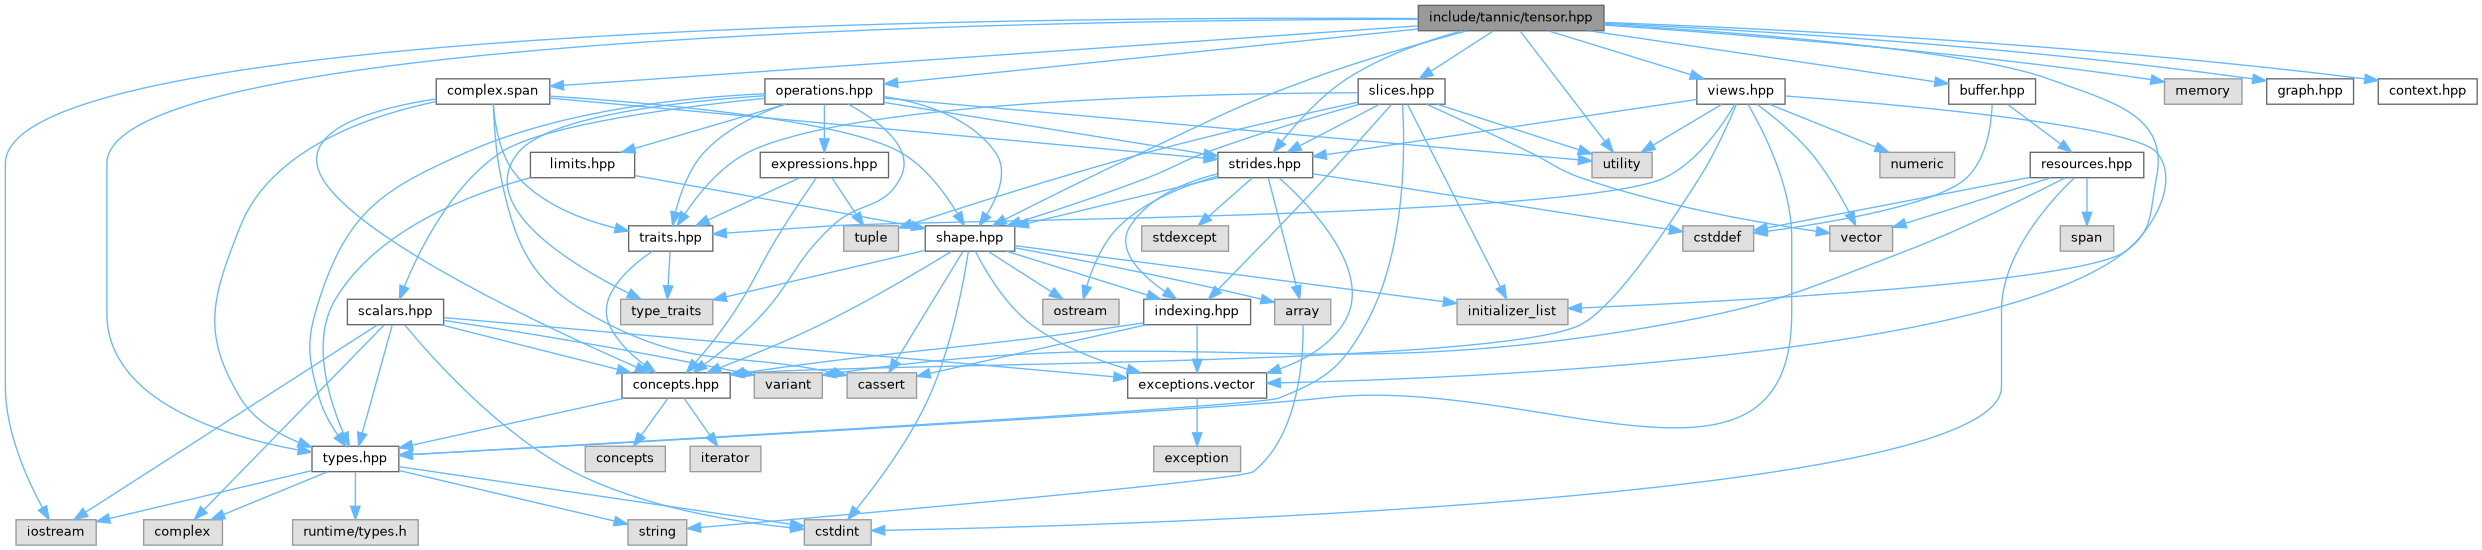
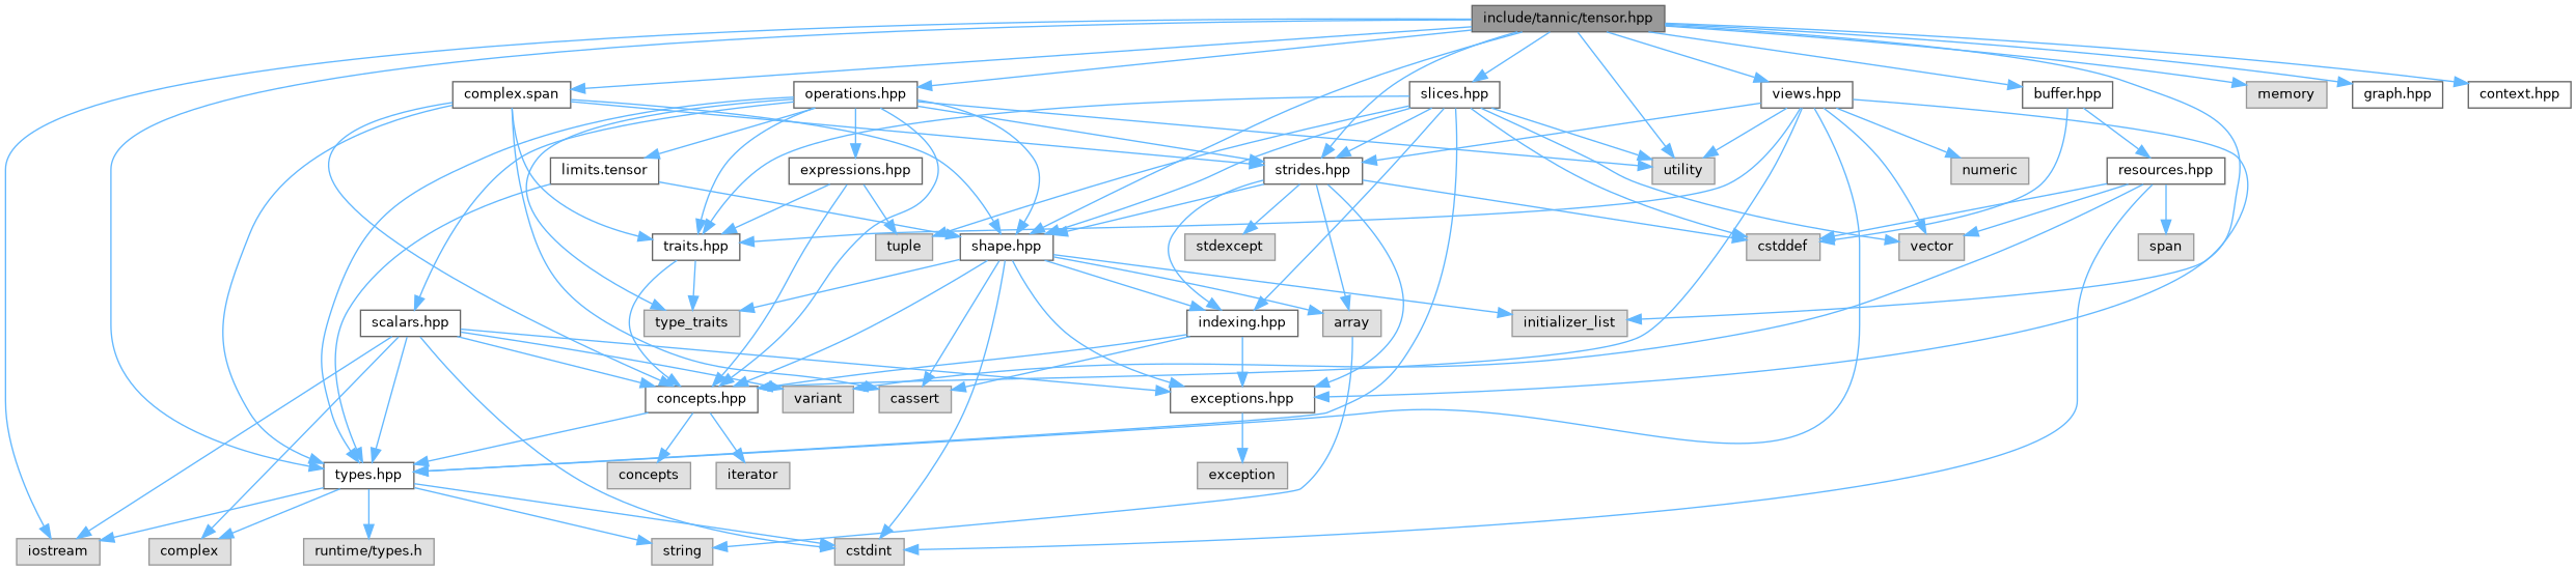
  digraph {
    node [color=grey60 fillcolor="#E0E0E0" fontname=Helvetica fontsize=10 shape=box style=filled]
    edge [color=steelblue1 fontname=Helvetica fontsize=10 labelfontname=Helvetica labelfontsize=10 style=solid]
    n1 [color=gray40 fillcolor=grey60 fontcolor=black height=0.2 label="include/tannic/tensor.hpp" width=0.4]
    n2 [height=0.2 label=iostream width=0.4]
    n3 [height=0.2 label=memory width=0.4]
    n4 [height=0.2 label=utility width=0.4]
    n5 [height=0.2 label=initializer_list width=0.4]
    n6 [color=grey40 fillcolor=white height=0.2 label="types.hpp" width=0.4]
    n7 [color=grey40 fillcolor=white height=0.2 label="shape.hpp" width=0.4]
    n8 [color=grey40 fillcolor=white height=0.2 label="strides.hpp" width=0.4]
    n9 [color=grey40 fillcolor=white height=0.2 label="buffer.hpp" width=0.4]
    n10 [color=grey40 fillcolor=white height=0.2 label="slices.hpp" width=0.4]
    n11 [color=grey40 fillcolor=white height=0.2 label="views.hpp" width=0.4]
    n12 [color=grey40 fillcolor=white height=0.2 label="operations.hpp" width=0.4]
    n13 [color=grey40 fillcolor=white height=0.2 label="complex.span" width=0.4]
    n14 [color=grey40 fillcolor=white height=0.2 label="graph.hpp" width=0.4]
    n15 [color=grey40 fillcolor=white height=0.2 label="context.hpp" width=0.4]
    n16 [height=0.2 label=cassert width=0.4]
    n17 [height=0.2 label=cstdint width=0.4]
    n18 [height=0.2 label=string width=0.4]
    n19 [height=0.2 label=complex width=0.4]
    n20 [height=0.2 label="runtime/types.h" width=0.4]
    n21 [height=0.2 label=type_traits width=0.4]
    n22 [height=0.2 label=array width=0.4]
-   n23 [height=0.2 label=ostream width=0.4]
    n24 [color=grey40 fillcolor=white height=0.2 label="concepts.hpp" width=0.4]
    n25 [color=grey40 fillcolor=white height=0.2 label="indexing.hpp" width=0.4]
-   n26 [color=grey40 fillcolor=white height=0.2 label="exceptions.vector" width=0.4]
+   n26 [color=grey40 fillcolor=white height=0.2 label="exceptions.hpp" width=0.4]
    n27 [height=0.2 label=cstddef width=0.4]
    n28 [height=0.2 label=stdexcept width=0.4]
    n29 [color=grey40 fillcolor=white height=0.2 label="resources.hpp" width=0.4]
    n30 [height=0.2 label=vector width=0.4]
    n31 [height=0.2 label=tuple width=0.4]
    n32 [color=grey40 fillcolor=white height=0.2 label="traits.hpp" width=0.4]
    n33 [height=0.2 label=numeric width=0.4]
    n34 [color=grey40 fillcolor=white height=0.2 label="expressions.hpp" width=0.4]
    n35 [color=grey40 fillcolor=white height=0.2 label="scalars.hpp" width=0.4]
-   n36 [color=grey40 fillcolor=white height=0.2 label="limits.hpp" width=0.4]
+   n36 [color=grey40 fillcolor=white height=0.2 label="limits.tensor" width=0.4]
    n37 [height=0.2 label=concepts width=0.4]
    n38 [height=0.2 label=iterator width=0.4]
    n39 [height=0.2 label=exception width=0.4]
    n40 [height=0.2 label=span width=0.4]
    n41 [height=0.2 label=variant width=0.4]
    n1 -> n2
    n1 -> n3
    n1 -> n4
    n1 -> n5
    n1 -> n6
    n1 -> n7
    n1 -> n8
    n1 -> n9
    n1 -> n10
    n1 -> n11
    n1 -> n12
    n1 -> n13
    n1 -> n14
    n1 -> n15
    n6 -> n2
    n6 -> n17
    n6 -> n18
    n6 -> n19
    n6 -> n20
    n7 -> n5
    n7 -> n16
    n7 -> n17
    n7 -> n21
    n7 -> n22
-   n7 -> n23
    n7 -> n24
    n7 -> n25
    n7 -> n26
    n8 -> n7
    n8 -> n22
-   n8 -> n23
    n8 -> n25
    n8 -> n26
    n8 -> n27
    n8 -> n28
    n9 -> n27
    n9 -> n29
    n10 -> n4
    n10 -> n6
    n10 -> n7
    n10 -> n8
    n10 -> n25
-   n10 -> n5
+   n10 -> n27
    n10 -> n30
    n10 -> n31
    n10 -> n32
    n11 -> n4
    n11 -> n6
    n11 -> n8
    n11 -> n24
    n11 -> n26
    n11 -> n30
    n11 -> n32
    n11 -> n33
    n12 -> n4
    n12 -> n6
    n12 -> n7
    n12 -> n8
    n12 -> n21
    n12 -> n24
    n12 -> n32
    n12 -> n34
    n12 -> n35
    n12 -> n36
    n13 -> n6
    n13 -> n7
    n13 -> n8
    n13 -> n16
    n13 -> n24
    n13 -> n32
    n22 -> n18
    n24 -> n6
    n24 -> n37
    n24 -> n38
    n25 -> n16
    n25 -> n24
    n25 -> n26
    n26 -> n39
    n29 -> n17
    n29 -> n27
    n29 -> n30
    n29 -> n40
    n29 -> n41
    n32 -> n21
    n32 -> n24
    n34 -> n24
    n34 -> n31
    n34 -> n32
    n35 -> n2
    n35 -> n6
    n35 -> n17
    n35 -> n19
    n35 -> n24
    n35 -> n26
    n35 -> n41
    n36 -> n6
    n36 -> n7
  }
